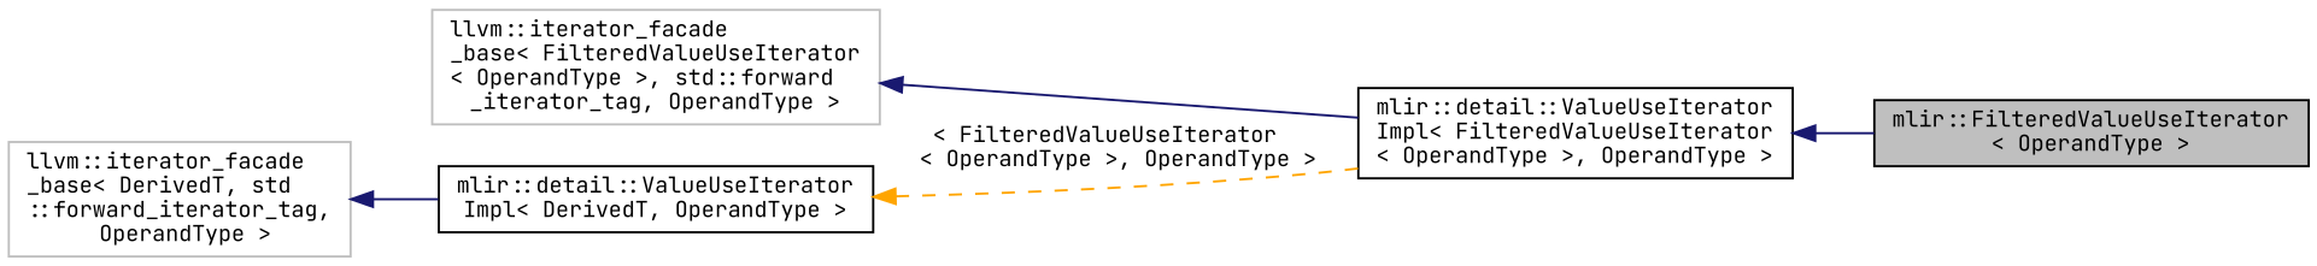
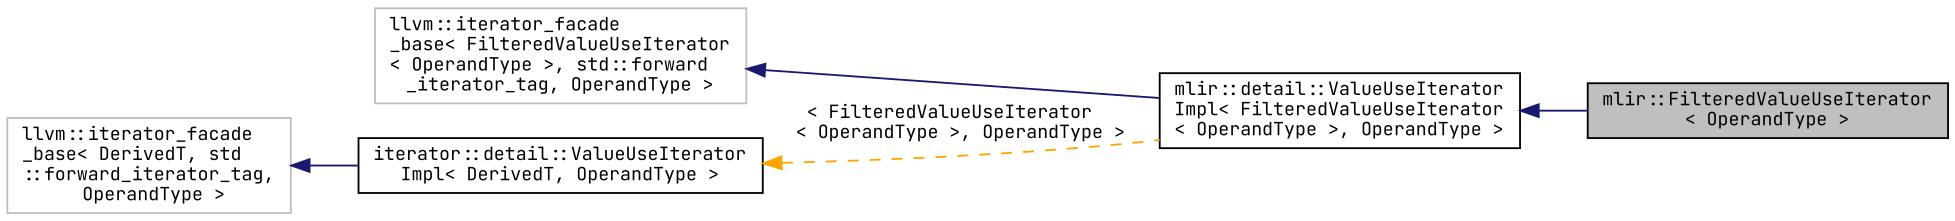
  digraph {
    rankdir=LR
    fontname="JetBrains Mono"
    node [color=black fontname="JetBrains Mono" fontsize=10 shape=record]
    edge [color=midnightblue dir=back fontname="JetBrains Mono" fontsize=10 labelfontname=Helvetica labelfontsize=10 style=solid]
    n1 [fillcolor=grey75 fontcolor=black height=0.2 label="mlir::FilteredValueUseIterator\l\< OperandType \>" style=filled width=0.4]
    n2 [height=0.2 label="mlir::detail::ValueUseIterator\lImpl\< FilteredValueUseIterator\l\< OperandType \>, OperandType \>" width=0.4]
    n3 [color=grey75 height=0.2 label="llvm::iterator_facade\l_base\< FilteredValueUseIterator\l\< OperandType \>, std::forward\l_iterator_tag, OperandType \>" width=0.4]
-   n4 [height=0.2 label="mlir::detail::ValueUseIterator\lImpl\< DerivedT, OperandType \>" width=0.4]
+   n4 [height=0.2 label="iterator::detail::ValueUseIterator\lImpl\< DerivedT, OperandType \>" width=0.4]
    n5 [color=grey75 height=0.2 label="llvm::iterator_facade\l_base\< DerivedT, std\l::forward_iterator_tag,\l OperandType \>" width=0.4]
    n2 -> n1
    n3 -> n2
    n4 -> n2 [color=orange label=" \< FilteredValueUseIterator\l\< OperandType \>, OperandType \>" style=dashed]
    n5 -> n4
  }
